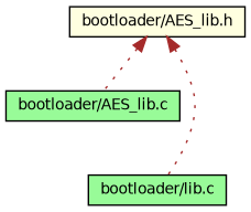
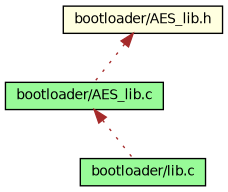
  digraph {
    node [color=black fillcolor=palegreen fontname=Helvetica fontsize=10 shape=record style=filled]
    edge [color=brown dir=back fontname=Helvetica fontsize=10 labelfontname=Helvetica labelfontsize=10 style=dotted]
    n1 [fillcolor=lightyellow fontcolor=black height=0.2 label="bootloader/AES_lib.h" width=0.4]
    n2 [height=0.2 label="bootloader/AES_lib.c" width=0.4]
    n3 [height=0.2 label="bootloader/lib.c" width=0.4]
    n1 -> n2
-   n1 -> n3
+   n2 -> n3
  }
